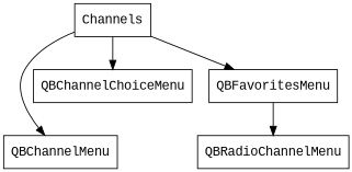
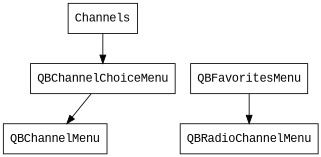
  digraph {
    fontname="Liberation Mono"
    node [fontname="Liberation Mono" shape=box]
    edge [fontname="Liberation Mono"]
    Channels [root=true]
    QBChannelMenu
    QBChannelChoiceMenu
    QBFavoritesMenu
    QBRadioChannelMenu
-   Channels -> QBChannelMenu
+   QBChannelChoiceMenu -> QBChannelMenu
    Channels -> QBChannelChoiceMenu
-   Channels -> QBFavoritesMenu
    QBFavoritesMenu -> QBRadioChannelMenu
  }
